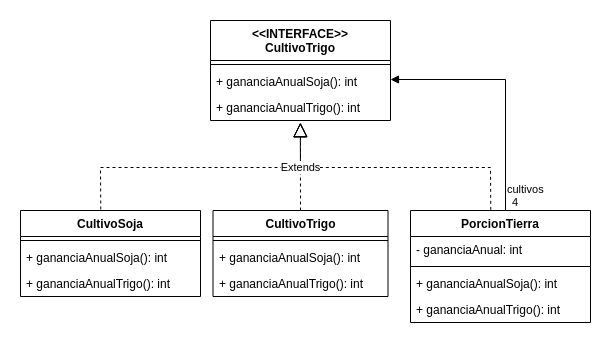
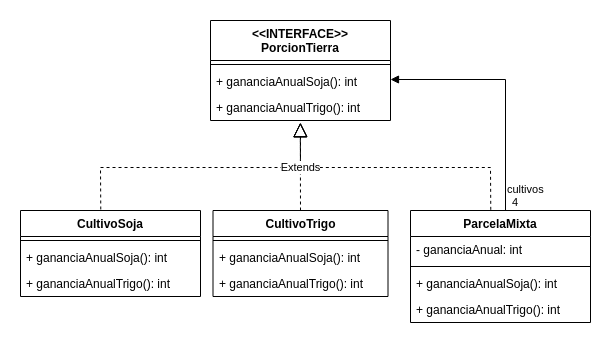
  <mxCell id="0" />
  <mxCell id="1" parent="0" />
  <mxCell id="2" value="" style="endArrow=block;dashed=1;endFill=0;endSize=12;html=1;rounded=0;exitX=0.446;exitY=-0.006;exitDx=0;exitDy=0;entryX=0.492;entryY=1.088;entryDx=0;entryDy=0;entryPerimeter=0;exitPerimeter=0;" edge="1" parent="1" source="15"><mxGeometry width="160" relative="1" as="geometry"><mxPoint x="489.74" y="205.432" as="sourcePoint" /><mxPoint x="299.72" y="122.288" as="targetPoint" /><Array as="points"><mxPoint x="490" y="167" /><mxPoint x="300" y="167" /></Array></mxGeometry></mxCell>
- <mxCell id="3" value="&lt;div&gt;&amp;lt;&amp;lt;INTERFACE&amp;gt;&amp;gt;&lt;/div&gt;CultivoTrigo" style="swimlane;fontStyle=1;align=center;verticalAlign=top;childLayout=stackLayout;horizontal=1;startSize=40;horizontalStack=0;resizeParent=1;resizeParentMax=0;resizeLast=0;collapsible=1;marginBottom=0;whiteSpace=wrap;html=1;" vertex="1" parent="1"><mxGeometry x="210" y="20" width="180" height="100" as="geometry" /></mxCell>
+ <mxCell id="3" value="&lt;div&gt;&amp;lt;&amp;lt;INTERFACE&amp;gt;&amp;gt;&lt;/div&gt;PorcionTierra" style="swimlane;fontStyle=1;align=center;verticalAlign=top;childLayout=stackLayout;horizontal=1;startSize=40;horizontalStack=0;resizeParent=1;resizeParentMax=0;resizeLast=0;collapsible=1;marginBottom=0;whiteSpace=wrap;html=1;" vertex="1" parent="1"><mxGeometry x="210" y="20" width="180" height="100" as="geometry" /></mxCell>
  <mxCell id="4" value="" style="line;strokeWidth=1;fillColor=none;align=left;verticalAlign=middle;spacingTop=-1;spacingLeft=3;spacingRight=3;rotatable=0;labelPosition=right;points=[];portConstraint=eastwest;strokeColor=inherit;" vertex="1" parent="3"><mxGeometry y="40" width="180" height="8" as="geometry" /></mxCell>
  <mxCell id="5" value="+ gananciaAnualSoja(): int" style="text;strokeColor=none;fillColor=none;align=left;verticalAlign=top;spacingLeft=4;spacingRight=4;overflow=hidden;rotatable=0;points=[[0,0.5],[1,0.5]];portConstraint=eastwest;whiteSpace=wrap;html=1;" vertex="1" parent="3"><mxGeometry y="48" width="180" height="26" as="geometry" /></mxCell>
  <mxCell id="6" value="+ gananciaAnualTrigo(): int" style="text;strokeColor=none;fillColor=none;align=left;verticalAlign=top;spacingLeft=4;spacingRight=4;overflow=hidden;rotatable=0;points=[[0,0.5],[1,0.5]];portConstraint=eastwest;whiteSpace=wrap;html=1;" vertex="1" parent="3"><mxGeometry y="74" width="180" height="26" as="geometry" /></mxCell>
  <mxCell id="7" value="CultivoTrigo" style="swimlane;fontStyle=1;align=center;verticalAlign=top;childLayout=stackLayout;horizontal=1;startSize=26;horizontalStack=0;resizeParent=1;resizeParentMax=0;resizeLast=0;collapsible=1;marginBottom=0;whiteSpace=wrap;html=1;" vertex="1" parent="1"><mxGeometry x="212.5" y="210" width="175" height="86" as="geometry" /></mxCell>
  <mxCell id="8" value="" style="line;strokeWidth=1;fillColor=none;align=left;verticalAlign=middle;spacingTop=-1;spacingLeft=3;spacingRight=3;rotatable=0;labelPosition=right;points=[];portConstraint=eastwest;strokeColor=inherit;" vertex="1" parent="7"><mxGeometry y="26" width="175" height="8" as="geometry" /></mxCell>
  <mxCell id="9" value="+ gananciaAnualSoja(): int" style="text;strokeColor=none;fillColor=none;align=left;verticalAlign=top;spacingLeft=4;spacingRight=4;overflow=hidden;rotatable=0;points=[[0,0.5],[1,0.5]];portConstraint=eastwest;whiteSpace=wrap;html=1;" vertex="1" parent="7"><mxGeometry y="34" width="175" height="26" as="geometry" /></mxCell>
  <mxCell id="10" value="+ gananciaAnualTrigo(): int" style="text;strokeColor=none;fillColor=none;align=left;verticalAlign=top;spacingLeft=4;spacingRight=4;overflow=hidden;rotatable=0;points=[[0,0.5],[1,0.5]];portConstraint=eastwest;whiteSpace=wrap;html=1;" vertex="1" parent="7"><mxGeometry y="60" width="175" height="26" as="geometry" /></mxCell>
  <mxCell id="11" value="CultivoSoja" style="swimlane;fontStyle=1;align=center;verticalAlign=top;childLayout=stackLayout;horizontal=1;startSize=26;horizontalStack=0;resizeParent=1;resizeParentMax=0;resizeLast=0;collapsible=1;marginBottom=0;whiteSpace=wrap;html=1;" vertex="1" parent="1"><mxGeometry x="20" y="210" width="180" height="86" as="geometry" /></mxCell>
  <mxCell id="12" value="" style="line;strokeWidth=1;fillColor=none;align=left;verticalAlign=middle;spacingTop=-1;spacingLeft=3;spacingRight=3;rotatable=0;labelPosition=right;points=[];portConstraint=eastwest;strokeColor=inherit;" vertex="1" parent="11"><mxGeometry y="26" width="180" height="8" as="geometry" /></mxCell>
  <mxCell id="13" value="+ gananciaAnualSoja(): int" style="text;strokeColor=none;fillColor=none;align=left;verticalAlign=top;spacingLeft=4;spacingRight=4;overflow=hidden;rotatable=0;points=[[0,0.5],[1,0.5]];portConstraint=eastwest;whiteSpace=wrap;html=1;" vertex="1" parent="11"><mxGeometry y="34" width="180" height="26" as="geometry" /></mxCell>
  <mxCell id="14" value="+ gananciaAnualTrigo(): int" style="text;strokeColor=none;fillColor=none;align=left;verticalAlign=top;spacingLeft=4;spacingRight=4;overflow=hidden;rotatable=0;points=[[0,0.5],[1,0.5]];portConstraint=eastwest;whiteSpace=wrap;html=1;" vertex="1" parent="11"><mxGeometry y="60" width="180" height="26" as="geometry" /></mxCell>
- <mxCell id="15" value="PorcionTierra" style="swimlane;fontStyle=1;align=center;verticalAlign=top;childLayout=stackLayout;horizontal=1;startSize=26;horizontalStack=0;resizeParent=1;resizeParentMax=0;resizeLast=0;collapsible=1;marginBottom=0;whiteSpace=wrap;html=1;" vertex="1" parent="1"><mxGeometry x="410" y="210" width="180" height="112" as="geometry" /></mxCell>
+ <mxCell id="15" value="ParcelaMixta" style="swimlane;fontStyle=1;align=center;verticalAlign=top;childLayout=stackLayout;horizontal=1;startSize=26;horizontalStack=0;resizeParent=1;resizeParentMax=0;resizeLast=0;collapsible=1;marginBottom=0;whiteSpace=wrap;html=1;" vertex="1" parent="1"><mxGeometry x="410" y="210" width="180" height="112" as="geometry" /></mxCell>
  <mxCell id="16" value="- gananciaAnual: int" style="text;strokeColor=none;fillColor=none;align=left;verticalAlign=top;spacingLeft=4;spacingRight=4;overflow=hidden;rotatable=0;points=[[0,0.5],[1,0.5]];portConstraint=eastwest;whiteSpace=wrap;html=1;" vertex="1" parent="15"><mxGeometry y="26" width="180" height="26" as="geometry" /></mxCell>
  <mxCell id="17" value="" style="line;strokeWidth=1;fillColor=none;align=left;verticalAlign=middle;spacingTop=-1;spacingLeft=3;spacingRight=3;rotatable=0;labelPosition=right;points=[];portConstraint=eastwest;strokeColor=inherit;" vertex="1" parent="15"><mxGeometry y="52" width="180" height="8" as="geometry" /></mxCell>
  <mxCell id="18" value="+ gananciaAnualSoja(): int" style="text;strokeColor=none;fillColor=none;align=left;verticalAlign=top;spacingLeft=4;spacingRight=4;overflow=hidden;rotatable=0;points=[[0,0.5],[1,0.5]];portConstraint=eastwest;whiteSpace=wrap;html=1;" vertex="1" parent="15"><mxGeometry y="60" width="180" height="26" as="geometry" /></mxCell>
  <mxCell id="19" value="+ gananciaAnualTrigo(): int" style="text;strokeColor=none;fillColor=none;align=left;verticalAlign=top;spacingLeft=4;spacingRight=4;overflow=hidden;rotatable=0;points=[[0,0.5],[1,0.5]];portConstraint=eastwest;whiteSpace=wrap;html=1;" vertex="1" parent="15"><mxGeometry y="86" width="180" height="26" as="geometry" /></mxCell>
  <mxCell id="20" value="cultivos" style="endArrow=block;endFill=1;html=1;edgeStyle=orthogonalEdgeStyle;align=left;verticalAlign=top;rounded=0;exitX=0.5;exitY=0;exitDx=0;exitDy=0;" edge="1" parent="1" source="15"><mxGeometry x="-0.688" relative="1" as="geometry"><mxPoint x="440" y="160" as="sourcePoint" /><mxPoint x="390" y="79" as="targetPoint" /><Array as="points"><mxPoint x="505" y="79" /></Array><mxPoint as="offset" /></mxGeometry></mxCell>
  <mxCell id="21" value="4" style="edgeLabel;resizable=0;html=1;align=left;verticalAlign=bottom;" connectable="0" vertex="1" parent="20"><mxGeometry x="-1" relative="1" as="geometry"><mxPoint x="10" as="offset" /></mxGeometry></mxCell>
  <mxCell id="22" value="" style="endArrow=block;dashed=1;endFill=0;endSize=12;html=1;rounded=0;entryX=0.499;entryY=1.09;entryDx=0;entryDy=0;entryPerimeter=0;exitX=0.5;exitY=0;exitDx=0;exitDy=0;exitPerimeter=0;" edge="1" parent="1" source="7" target="6"><mxGeometry width="160" relative="1" as="geometry"><mxPoint x="303" y="210" as="sourcePoint" /><mxPoint x="460" y="190" as="targetPoint" /></mxGeometry></mxCell>
  <mxCell id="23" value="" style="endArrow=block;dashed=1;endFill=0;endSize=12;html=1;rounded=0;exitX=0.446;exitY=-0.012;exitDx=0;exitDy=0;exitPerimeter=0;" edge="1" parent="1" source="11"><mxGeometry width="160" relative="1" as="geometry"><mxPoint x="101.18" y="206.14" as="sourcePoint" /><mxPoint x="300" y="122" as="targetPoint" /><Array as="points"><mxPoint x="100" y="167" /><mxPoint x="300" y="167" /></Array></mxGeometry></mxCell>
  <mxCell id="24" value="Extends" style="edgeLabel;html=1;align=center;verticalAlign=middle;resizable=0;points=[];" vertex="1" connectable="0" parent="23"><mxGeometry x="0.599" y="1" relative="1" as="geometry"><mxPoint x="12" as="offset" /></mxGeometry></mxCell>
